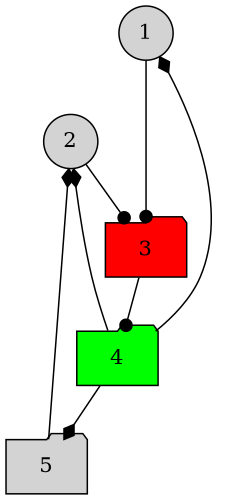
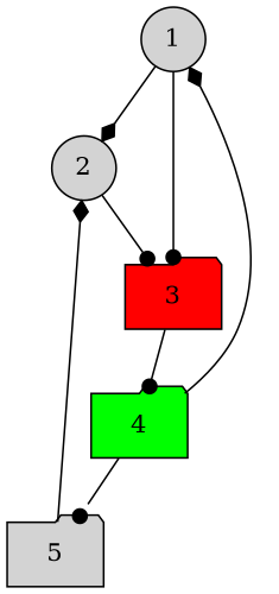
  digraph {
    node [shape=folder style=filled]
    edge [arrowhead=diamond arrowtail=none]
    1 [shape=circle]
    2 [shape=circle]
    3 [fillcolor=red]
    4 [fillcolor=green]
    5
-   4 -> 2
+   1 -> 2
    1 -> 3 [arrowhead=dot]
    2 -> 3 [arrowhead=dot]
    3 -> 4 [arrowhead=dot]
    4 -> 1
-   4 -> 5
+   4 -> 5 [arrowhead=dot]
    5 -> 2
  }
